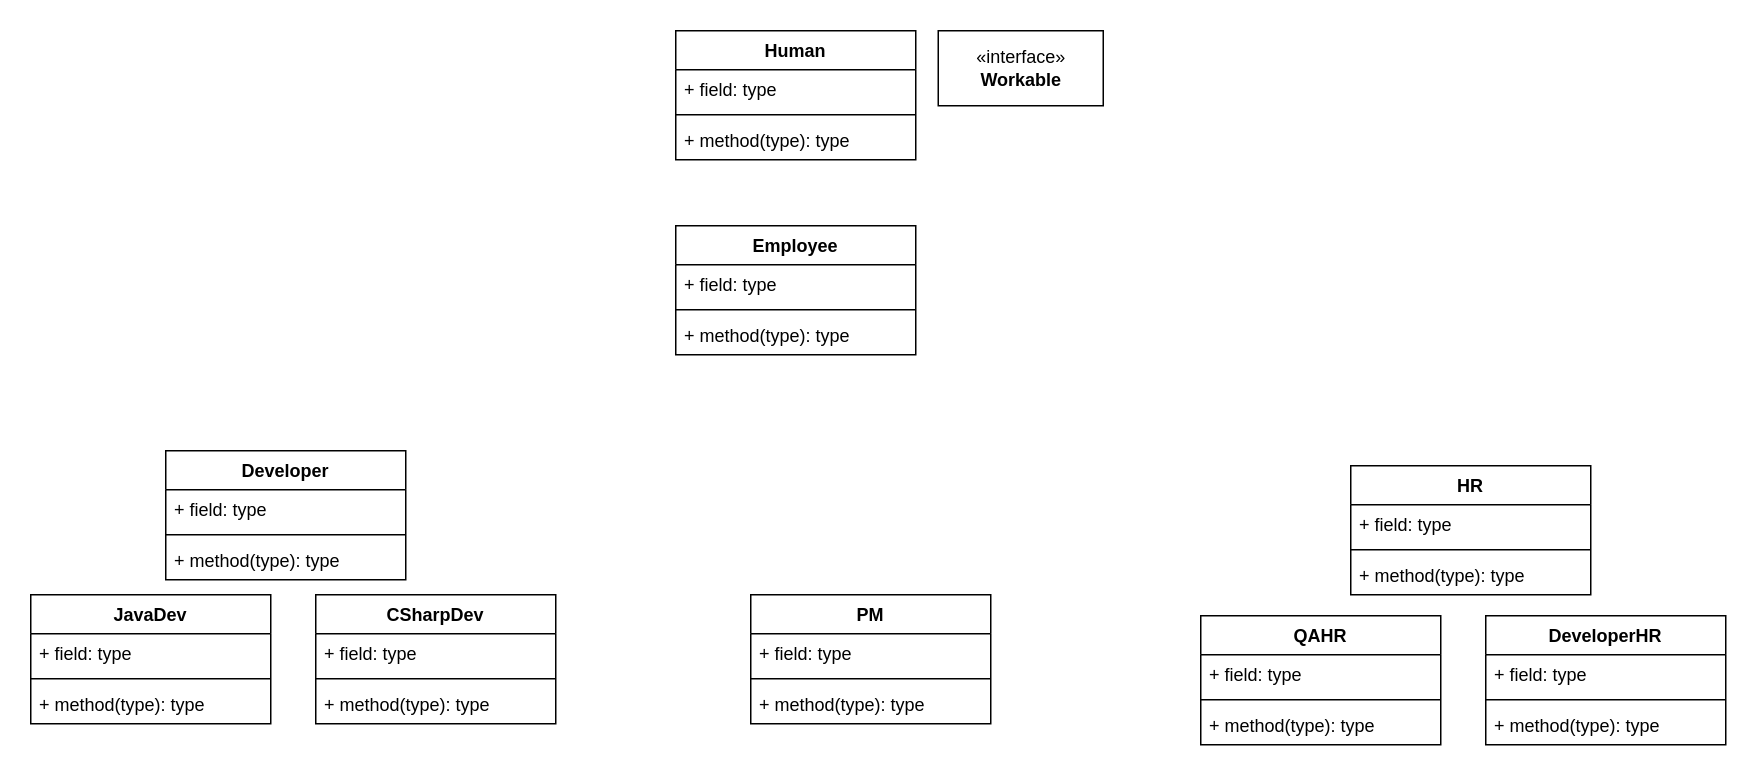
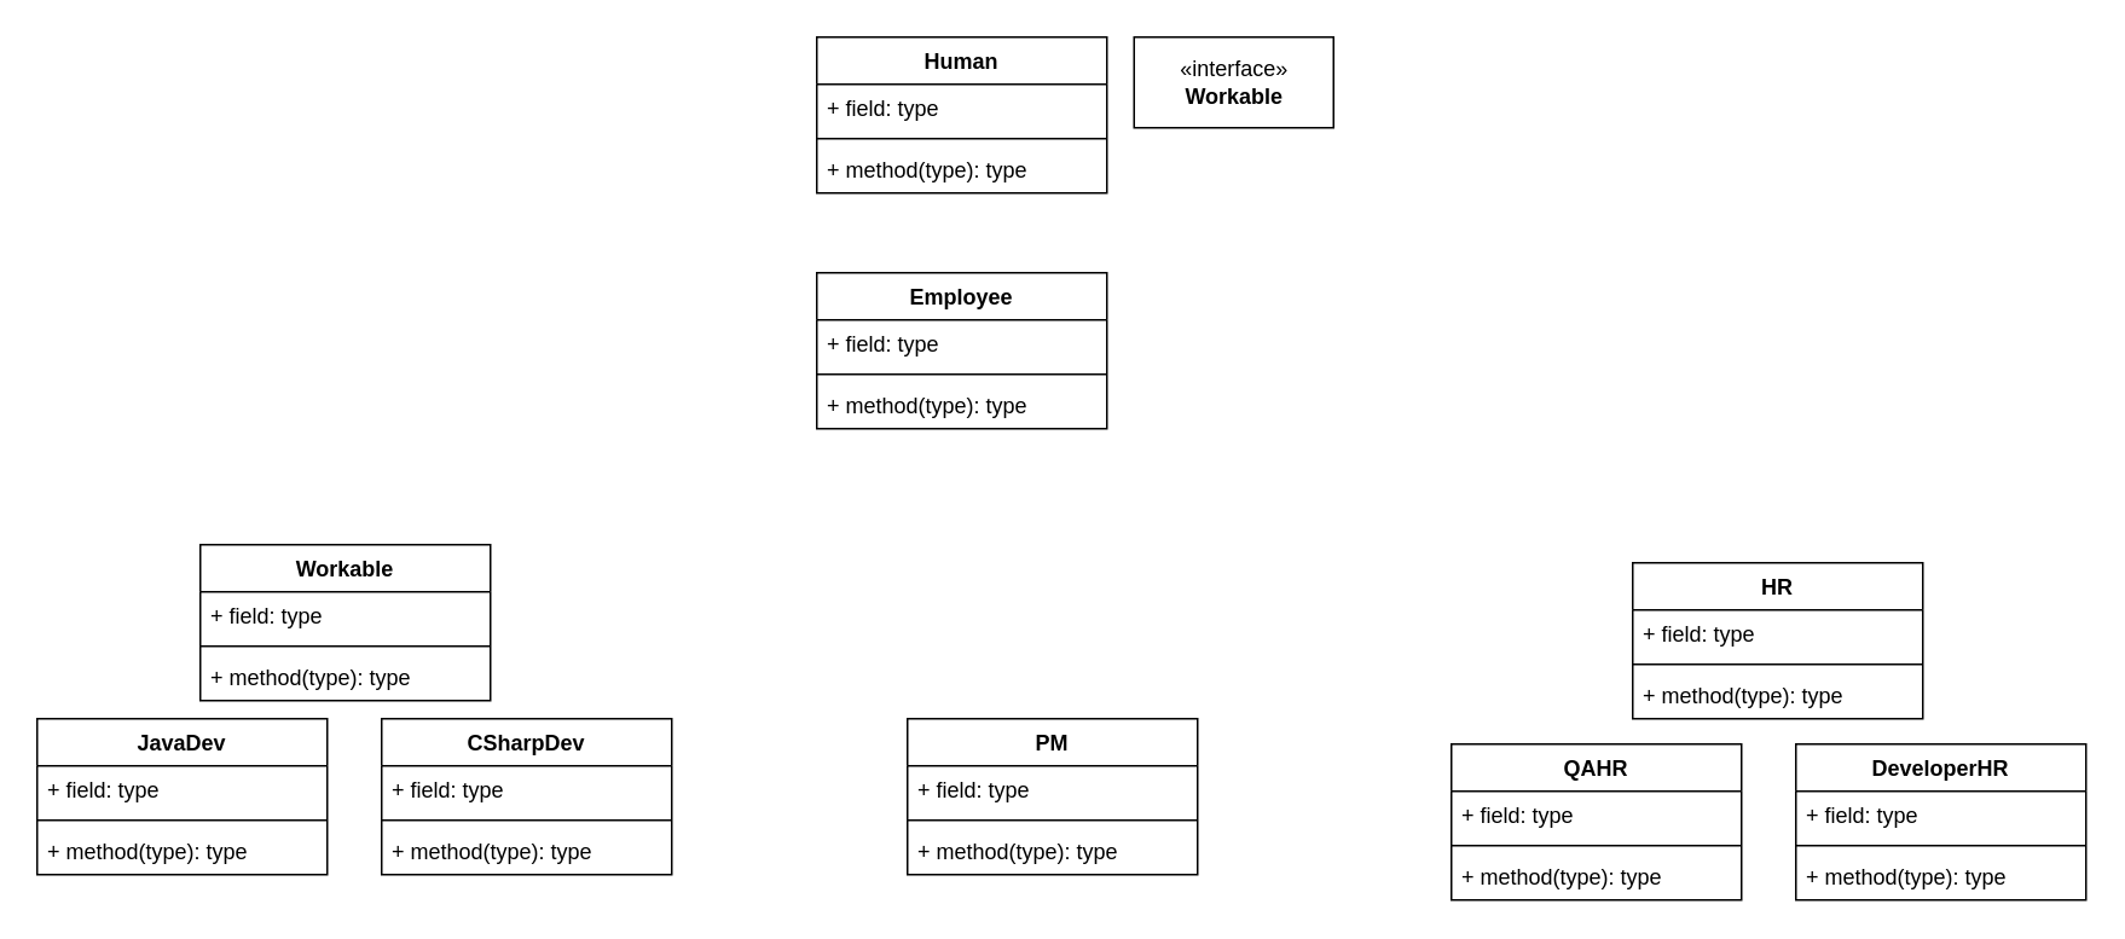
  <mxCell id="0" />
  <mxCell id="1" parent="0" />
  <mxCell id="2" value="JavaDev" style="swimlane;fontStyle=1;align=center;verticalAlign=top;childLayout=stackLayout;horizontal=1;startSize=26;horizontalStack=0;resizeParent=1;resizeParentMax=0;resizeLast=0;collapsible=1;marginBottom=0;" vertex="1" parent="1"><mxGeometry x="20" y="396" width="160" height="86" as="geometry" /></mxCell>
  <mxCell id="3" value="+ field: type" style="text;strokeColor=none;fillColor=none;align=left;verticalAlign=top;spacingLeft=4;spacingRight=4;overflow=hidden;rotatable=0;points=[[0,0.5],[1,0.5]];portConstraint=eastwest;" vertex="1" parent="2"><mxGeometry y="26" width="160" height="26" as="geometry" /></mxCell>
  <mxCell id="4" value="" style="line;strokeWidth=1;fillColor=none;align=left;verticalAlign=middle;spacingTop=-1;spacingLeft=3;spacingRight=3;rotatable=0;labelPosition=right;points=[];portConstraint=eastwest;" vertex="1" parent="2"><mxGeometry y="52" width="160" height="8" as="geometry" /></mxCell>
  <mxCell id="5" value="+ method(type): type" style="text;strokeColor=none;fillColor=none;align=left;verticalAlign=top;spacingLeft=4;spacingRight=4;overflow=hidden;rotatable=0;points=[[0,0.5],[1,0.5]];portConstraint=eastwest;" vertex="1" parent="2"><mxGeometry y="60" width="160" height="26" as="geometry" /></mxCell>
- <mxCell id="6" value="Developer&#10;" style="swimlane;fontStyle=1;align=center;verticalAlign=top;childLayout=stackLayout;horizontal=1;startSize=26;horizontalStack=0;resizeParent=1;resizeParentMax=0;resizeLast=0;collapsible=1;marginBottom=0;" vertex="1" parent="1"><mxGeometry x="110" y="300" width="160" height="86" as="geometry" /></mxCell>
+ <mxCell id="6" value="Workable&#10;" style="swimlane;fontStyle=1;align=center;verticalAlign=top;childLayout=stackLayout;horizontal=1;startSize=26;horizontalStack=0;resizeParent=1;resizeParentMax=0;resizeLast=0;collapsible=1;marginBottom=0;" vertex="1" parent="1"><mxGeometry x="110" y="300" width="160" height="86" as="geometry" /></mxCell>
  <mxCell id="7" value="+ field: type" style="text;strokeColor=none;fillColor=none;align=left;verticalAlign=top;spacingLeft=4;spacingRight=4;overflow=hidden;rotatable=0;points=[[0,0.5],[1,0.5]];portConstraint=eastwest;" vertex="1" parent="6"><mxGeometry y="26" width="160" height="26" as="geometry" /></mxCell>
  <mxCell id="8" value="" style="line;strokeWidth=1;fillColor=none;align=left;verticalAlign=middle;spacingTop=-1;spacingLeft=3;spacingRight=3;rotatable=0;labelPosition=right;points=[];portConstraint=eastwest;" vertex="1" parent="6"><mxGeometry y="52" width="160" height="8" as="geometry" /></mxCell>
  <mxCell id="9" value="+ method(type): type" style="text;strokeColor=none;fillColor=none;align=left;verticalAlign=top;spacingLeft=4;spacingRight=4;overflow=hidden;rotatable=0;points=[[0,0.5],[1,0.5]];portConstraint=eastwest;" vertex="1" parent="6"><mxGeometry y="60" width="160" height="26" as="geometry" /></mxCell>
  <mxCell id="10" value="Employee" style="swimlane;fontStyle=1;align=center;verticalAlign=top;childLayout=stackLayout;horizontal=1;startSize=26;horizontalStack=0;resizeParent=1;resizeParentMax=0;resizeLast=0;collapsible=1;marginBottom=0;" vertex="1" parent="1"><mxGeometry x="450" y="150" width="160" height="86" as="geometry" /></mxCell>
  <mxCell id="11" value="+ field: type" style="text;strokeColor=none;fillColor=none;align=left;verticalAlign=top;spacingLeft=4;spacingRight=4;overflow=hidden;rotatable=0;points=[[0,0.5],[1,0.5]];portConstraint=eastwest;" vertex="1" parent="10"><mxGeometry y="26" width="160" height="26" as="geometry" /></mxCell>
  <mxCell id="12" value="" style="line;strokeWidth=1;fillColor=none;align=left;verticalAlign=middle;spacingTop=-1;spacingLeft=3;spacingRight=3;rotatable=0;labelPosition=right;points=[];portConstraint=eastwest;" vertex="1" parent="10"><mxGeometry y="52" width="160" height="8" as="geometry" /></mxCell>
  <mxCell id="13" value="+ method(type): type" style="text;strokeColor=none;fillColor=none;align=left;verticalAlign=top;spacingLeft=4;spacingRight=4;overflow=hidden;rotatable=0;points=[[0,0.5],[1,0.5]];portConstraint=eastwest;" vertex="1" parent="10"><mxGeometry y="60" width="160" height="26" as="geometry" /></mxCell>
  <mxCell id="14" value="QAHR" style="swimlane;fontStyle=1;align=center;verticalAlign=top;childLayout=stackLayout;horizontal=1;startSize=26;horizontalStack=0;resizeParent=1;resizeParentMax=0;resizeLast=0;collapsible=1;marginBottom=0;" vertex="1" parent="1"><mxGeometry x="800" y="410" width="160" height="86" as="geometry" /></mxCell>
  <mxCell id="15" value="+ field: type" style="text;strokeColor=none;fillColor=none;align=left;verticalAlign=top;spacingLeft=4;spacingRight=4;overflow=hidden;rotatable=0;points=[[0,0.5],[1,0.5]];portConstraint=eastwest;" vertex="1" parent="14"><mxGeometry y="26" width="160" height="26" as="geometry" /></mxCell>
  <mxCell id="16" value="" style="line;strokeWidth=1;fillColor=none;align=left;verticalAlign=middle;spacingTop=-1;spacingLeft=3;spacingRight=3;rotatable=0;labelPosition=right;points=[];portConstraint=eastwest;" vertex="1" parent="14"><mxGeometry y="52" width="160" height="8" as="geometry" /></mxCell>
  <mxCell id="17" value="+ method(type): type" style="text;strokeColor=none;fillColor=none;align=left;verticalAlign=top;spacingLeft=4;spacingRight=4;overflow=hidden;rotatable=0;points=[[0,0.5],[1,0.5]];portConstraint=eastwest;" vertex="1" parent="14"><mxGeometry y="60" width="160" height="26" as="geometry" /></mxCell>
  <mxCell id="18" value="DeveloperHR" style="swimlane;fontStyle=1;align=center;verticalAlign=top;childLayout=stackLayout;horizontal=1;startSize=26;horizontalStack=0;resizeParent=1;resizeParentMax=0;resizeLast=0;collapsible=1;marginBottom=0;" vertex="1" parent="1"><mxGeometry x="990" y="410" width="160" height="86" as="geometry" /></mxCell>
  <mxCell id="19" value="+ field: type" style="text;strokeColor=none;fillColor=none;align=left;verticalAlign=top;spacingLeft=4;spacingRight=4;overflow=hidden;rotatable=0;points=[[0,0.5],[1,0.5]];portConstraint=eastwest;" vertex="1" parent="18"><mxGeometry y="26" width="160" height="26" as="geometry" /></mxCell>
  <mxCell id="20" value="" style="line;strokeWidth=1;fillColor=none;align=left;verticalAlign=middle;spacingTop=-1;spacingLeft=3;spacingRight=3;rotatable=0;labelPosition=right;points=[];portConstraint=eastwest;" vertex="1" parent="18"><mxGeometry y="52" width="160" height="8" as="geometry" /></mxCell>
  <mxCell id="21" value="+ method(type): type" style="text;strokeColor=none;fillColor=none;align=left;verticalAlign=top;spacingLeft=4;spacingRight=4;overflow=hidden;rotatable=0;points=[[0,0.5],[1,0.5]];portConstraint=eastwest;" vertex="1" parent="18"><mxGeometry y="60" width="160" height="26" as="geometry" /></mxCell>
  <mxCell id="22" value="Human&#10;" style="swimlane;fontStyle=1;align=center;verticalAlign=top;childLayout=stackLayout;horizontal=1;startSize=26;horizontalStack=0;resizeParent=1;resizeParentMax=0;resizeLast=0;collapsible=1;marginBottom=0;" vertex="1" parent="1"><mxGeometry x="450" y="20" width="160" height="86" as="geometry" /></mxCell>
  <mxCell id="23" value="+ field: type" style="text;strokeColor=none;fillColor=none;align=left;verticalAlign=top;spacingLeft=4;spacingRight=4;overflow=hidden;rotatable=0;points=[[0,0.5],[1,0.5]];portConstraint=eastwest;" vertex="1" parent="22"><mxGeometry y="26" width="160" height="26" as="geometry" /></mxCell>
  <mxCell id="24" value="" style="line;strokeWidth=1;fillColor=none;align=left;verticalAlign=middle;spacingTop=-1;spacingLeft=3;spacingRight=3;rotatable=0;labelPosition=right;points=[];portConstraint=eastwest;" vertex="1" parent="22"><mxGeometry y="52" width="160" height="8" as="geometry" /></mxCell>
  <mxCell id="25" value="+ method(type): type" style="text;strokeColor=none;fillColor=none;align=left;verticalAlign=top;spacingLeft=4;spacingRight=4;overflow=hidden;rotatable=0;points=[[0,0.5],[1,0.5]];portConstraint=eastwest;" vertex="1" parent="22"><mxGeometry y="60" width="160" height="26" as="geometry" /></mxCell>
  <mxCell id="26" value="HR&#10;" style="swimlane;fontStyle=1;align=center;verticalAlign=top;childLayout=stackLayout;horizontal=1;startSize=26;horizontalStack=0;resizeParent=1;resizeParentMax=0;resizeLast=0;collapsible=1;marginBottom=0;" vertex="1" parent="1"><mxGeometry x="900" y="310" width="160" height="86" as="geometry" /></mxCell>
  <mxCell id="27" value="+ field: type" style="text;strokeColor=none;fillColor=none;align=left;verticalAlign=top;spacingLeft=4;spacingRight=4;overflow=hidden;rotatable=0;points=[[0,0.5],[1,0.5]];portConstraint=eastwest;" vertex="1" parent="26"><mxGeometry y="26" width="160" height="26" as="geometry" /></mxCell>
  <mxCell id="28" value="" style="line;strokeWidth=1;fillColor=none;align=left;verticalAlign=middle;spacingTop=-1;spacingLeft=3;spacingRight=3;rotatable=0;labelPosition=right;points=[];portConstraint=eastwest;" vertex="1" parent="26"><mxGeometry y="52" width="160" height="8" as="geometry" /></mxCell>
  <mxCell id="29" value="+ method(type): type" style="text;strokeColor=none;fillColor=none;align=left;verticalAlign=top;spacingLeft=4;spacingRight=4;overflow=hidden;rotatable=0;points=[[0,0.5],[1,0.5]];portConstraint=eastwest;" vertex="1" parent="26"><mxGeometry y="60" width="160" height="26" as="geometry" /></mxCell>
  <mxCell id="30" value="CSharpDev" style="swimlane;fontStyle=1;align=center;verticalAlign=top;childLayout=stackLayout;horizontal=1;startSize=26;horizontalStack=0;resizeParent=1;resizeParentMax=0;resizeLast=0;collapsible=1;marginBottom=0;" vertex="1" parent="1"><mxGeometry x="210" y="396" width="160" height="86" as="geometry" /></mxCell>
  <mxCell id="31" value="+ field: type" style="text;strokeColor=none;fillColor=none;align=left;verticalAlign=top;spacingLeft=4;spacingRight=4;overflow=hidden;rotatable=0;points=[[0,0.5],[1,0.5]];portConstraint=eastwest;" vertex="1" parent="30"><mxGeometry y="26" width="160" height="26" as="geometry" /></mxCell>
  <mxCell id="32" value="" style="line;strokeWidth=1;fillColor=none;align=left;verticalAlign=middle;spacingTop=-1;spacingLeft=3;spacingRight=3;rotatable=0;labelPosition=right;points=[];portConstraint=eastwest;" vertex="1" parent="30"><mxGeometry y="52" width="160" height="8" as="geometry" /></mxCell>
  <mxCell id="33" value="+ method(type): type" style="text;strokeColor=none;fillColor=none;align=left;verticalAlign=top;spacingLeft=4;spacingRight=4;overflow=hidden;rotatable=0;points=[[0,0.5],[1,0.5]];portConstraint=eastwest;" vertex="1" parent="30"><mxGeometry y="60" width="160" height="26" as="geometry" /></mxCell>
  <mxCell id="34" value="PM" style="swimlane;fontStyle=1;align=center;verticalAlign=top;childLayout=stackLayout;horizontal=1;startSize=26;horizontalStack=0;resizeParent=1;resizeParentMax=0;resizeLast=0;collapsible=1;marginBottom=0;" vertex="1" parent="1"><mxGeometry x="500" y="396" width="160" height="86" as="geometry" /></mxCell>
  <mxCell id="35" value="+ field: type" style="text;strokeColor=none;fillColor=none;align=left;verticalAlign=top;spacingLeft=4;spacingRight=4;overflow=hidden;rotatable=0;points=[[0,0.5],[1,0.5]];portConstraint=eastwest;" vertex="1" parent="34"><mxGeometry y="26" width="160" height="26" as="geometry" /></mxCell>
  <mxCell id="36" value="" style="line;strokeWidth=1;fillColor=none;align=left;verticalAlign=middle;spacingTop=-1;spacingLeft=3;spacingRight=3;rotatable=0;labelPosition=right;points=[];portConstraint=eastwest;" vertex="1" parent="34"><mxGeometry y="52" width="160" height="8" as="geometry" /></mxCell>
  <mxCell id="37" value="+ method(type): type" style="text;strokeColor=none;fillColor=none;align=left;verticalAlign=top;spacingLeft=4;spacingRight=4;overflow=hidden;rotatable=0;points=[[0,0.5],[1,0.5]];portConstraint=eastwest;" vertex="1" parent="34"><mxGeometry y="60" width="160" height="26" as="geometry" /></mxCell>
  <mxCell id="38" value="«interface»&lt;br&gt;&lt;b&gt;Workable&lt;/b&gt;" style="html=1;" vertex="1" parent="1"><mxGeometry x="625" y="20" width="110" height="50" as="geometry" /></mxCell>
